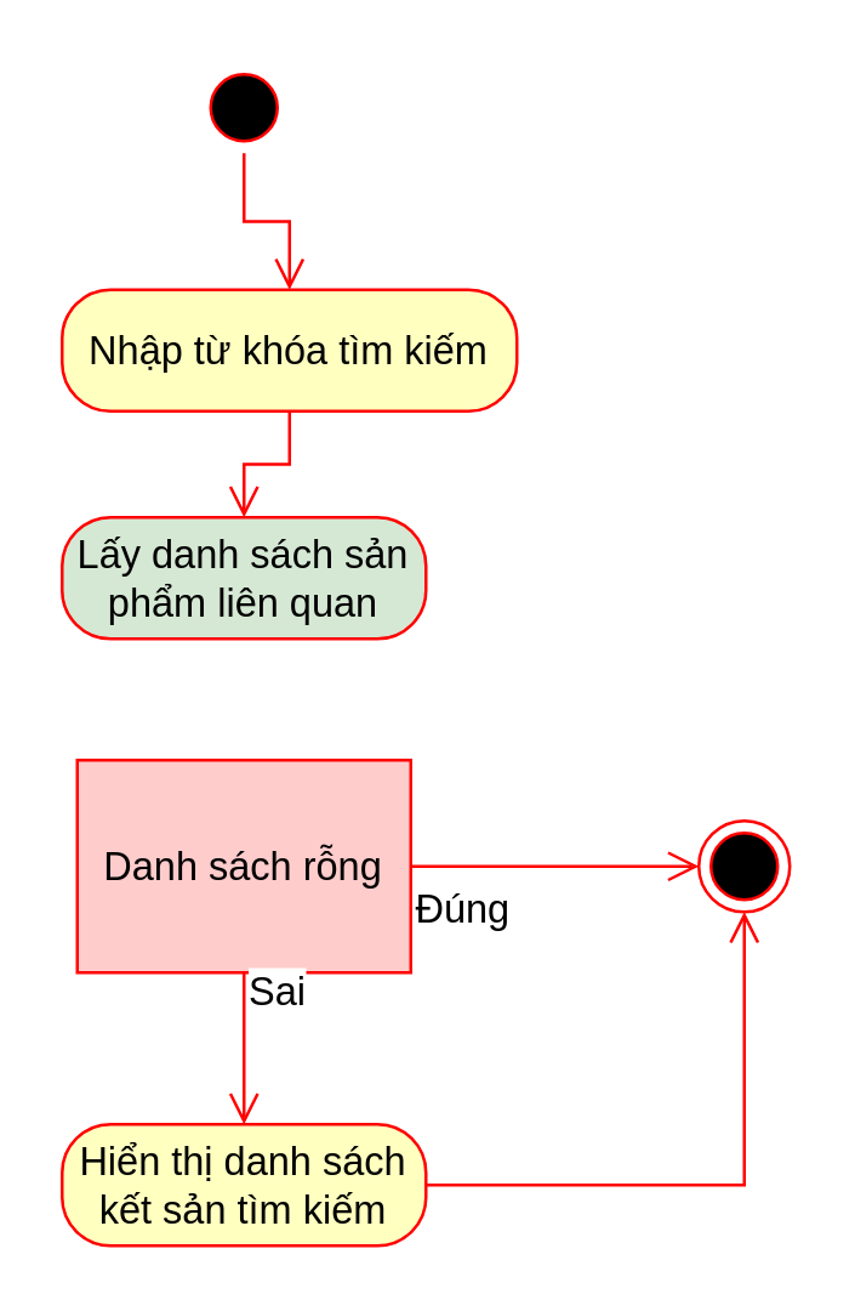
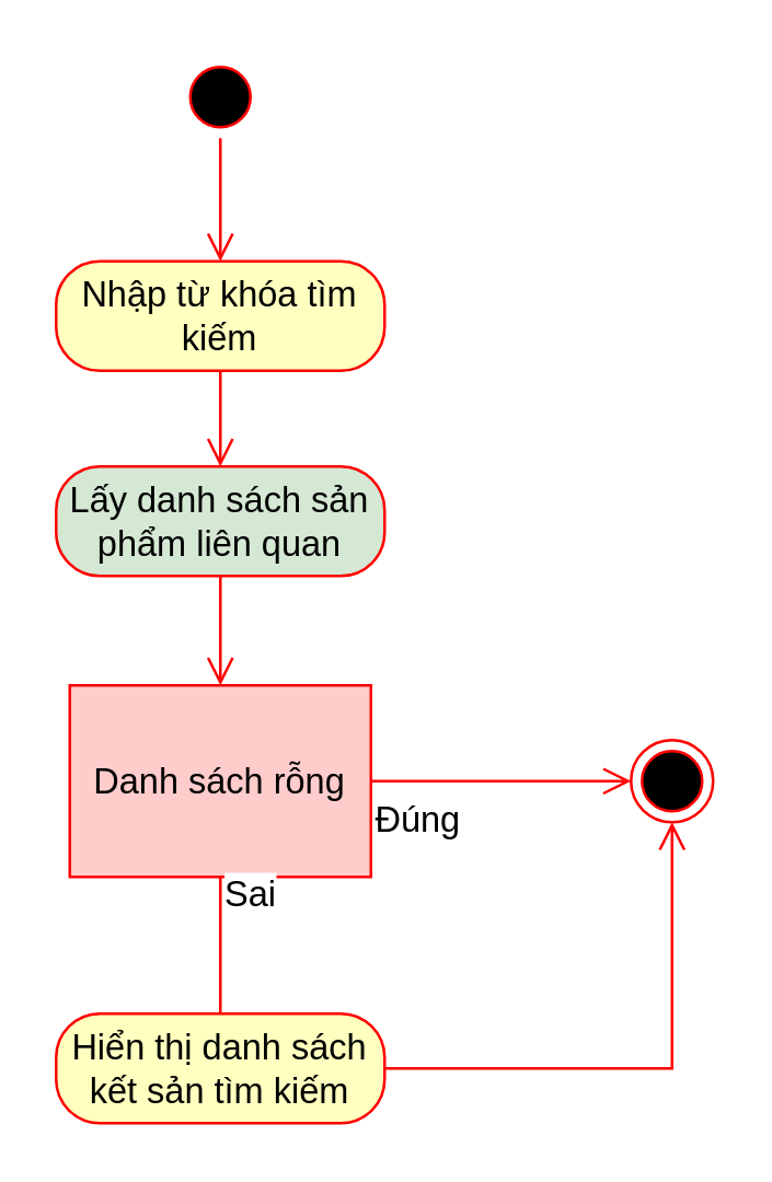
  <mxCell id="0" />
  <mxCell id="1" parent="0" />
  <mxCell id="2" value="" style="ellipse;html=1;shape=startState;fillColor=#000000;strokeColor=#ff0000;fontSize=13;" parent="1" vertex="1"><mxGeometry x="65" y="20" width="30" height="30" as="geometry" /></mxCell>
  <mxCell id="3" value="" style="edgeStyle=orthogonalEdgeStyle;html=1;verticalAlign=bottom;endArrow=open;endSize=8;strokeColor=#ff0000;rounded=0;entryX=0.5;entryY=0;entryDx=0;entryDy=0;fontSize=13;" parent="1" source="2" target="4" edge="1"><mxGeometry relative="1" as="geometry"><mxPoint x="80" y="115" as="targetPoint" /></mxGeometry></mxCell>
- <mxCell id="4" value="Nhập từ khóa tìm kiếm" style="rounded=1;whiteSpace=wrap;html=1;arcSize=40;fontColor=#000000;fillColor=#ffffc0;strokeColor=#ff0000;fontSize=13;" parent="1" vertex="1"><mxGeometry x="20" y="95" width="150" height="40" as="geometry" /></mxCell>
+ <mxCell id="4" value="Nhập từ khóa tìm kiếm" style="rounded=1;whiteSpace=wrap;html=1;arcSize=40;fontColor=#000000;fillColor=#ffffc0;strokeColor=#ff0000;fontSize=13;" parent="1" vertex="1"><mxGeometry x="20" y="95" width="120" height="40" as="geometry" /></mxCell>
  <mxCell id="5" value="" style="edgeStyle=orthogonalEdgeStyle;html=1;verticalAlign=bottom;endArrow=open;endSize=8;strokeColor=#ff0000;rounded=0;entryX=0.5;entryY=0;entryDx=0;entryDy=0;fontSize=13;exitX=0.5;exitY=1;exitDx=0;exitDy=0;" parent="1" source="4" target="9" edge="1"><mxGeometry relative="1" as="geometry"><mxPoint x="125" y="245" as="targetPoint" /></mxGeometry></mxCell>
  <mxCell id="6" value="Danh sách rỗng" style="whiteSpace=wrap;html=1;fillColor=#FFCCCC;strokeColor=#ff0000;fontSize=13;rounded=0;" parent="1" vertex="1"><mxGeometry x="25" y="250" width="110" height="70" as="geometry" /></mxCell>
- <mxCell id="7" value="Sai" style="edgeStyle=orthogonalEdgeStyle;html=1;align=left;verticalAlign=bottom;endArrow=open;endSize=8;strokeColor=#ff0000;rounded=0;fontSize=13;exitX=0.5;exitY=1;exitDx=0;exitDy=0;entryX=0.5;entryY=0;entryDx=0;entryDy=0;" parent="1" source="6" target="12" edge="1"><mxGeometry x="-0.333" relative="1" as="geometry"><mxPoint x="515" y="115" as="targetPoint" /><Array as="points"><mxPoint x="80" y="330" /><mxPoint x="80" y="330" /></Array><mxPoint x="280" y="230" as="sourcePoint" /><mxPoint as="offset" /></mxGeometry></mxCell>
+ <mxCell id="7" value="Sai" style="edgeStyle=orthogonalEdgeStyle;html=1;align=left;verticalAlign=bottom;endArrow=none;endSize=8;strokeColor=#ff0000;rounded=0;fontSize=13;exitX=0.5;exitY=1;exitDx=0;exitDy=0;entryX=0.5;entryY=0;entryDx=0;entryDy=0;" parent="1" source="6" target="12" edge="1"><mxGeometry x="-0.333" relative="1" as="geometry"><mxPoint x="515" y="115" as="targetPoint" /><Array as="points"><mxPoint x="80" y="330" /><mxPoint x="80" y="330" /></Array><mxPoint x="280" y="230" as="sourcePoint" /><mxPoint as="offset" /></mxGeometry></mxCell>
  <mxCell id="8" value="Đúng" style="edgeStyle=orthogonalEdgeStyle;html=1;align=left;verticalAlign=top;endArrow=open;endSize=8;strokeColor=#ff0000;rounded=0;exitX=1;exitY=0.5;exitDx=0;exitDy=0;entryX=0;entryY=0.5;entryDx=0;entryDy=0;fontSize=13;" parent="1" source="6" target="11" edge="1"><mxGeometry x="-1" relative="1" as="geometry"><mxPoint x="-95" y="345" as="targetPoint" /><Array as="points"><mxPoint x="210" y="285" /><mxPoint x="210" y="285" /></Array></mxGeometry></mxCell>
  <mxCell id="9" value="Lấy danh sách sản phẩm liên quan" style="rounded=1;whiteSpace=wrap;html=1;arcSize=40;fontColor=#000000;fillColor=#d5e8d4;strokeColor=#ff0000;fontSize=13;" parent="1" vertex="1"><mxGeometry x="20" y="170" width="120" height="40" as="geometry" /></mxCell>
+ <mxCell id="10" value="" style="edgeStyle=orthogonalEdgeStyle;html=1;verticalAlign=bottom;endArrow=open;endSize=8;strokeColor=#ff0000;rounded=0;entryX=0.5;entryY=0;entryDx=0;entryDy=0;fontSize=13;" parent="1" source="9" target="6" edge="1"><mxGeometry relative="1" as="geometry"><mxPoint x="285" y="265" as="targetPoint" /></mxGeometry></mxCell>
  <mxCell id="11" value="" style="ellipse;html=1;shape=endState;fillColor=#000000;strokeColor=#ff0000;fontSize=13;" parent="1" vertex="1"><mxGeometry x="230" y="270" width="30" height="30" as="geometry" /></mxCell>
  <mxCell id="12" value="Hiển thị danh sách kết sản tìm kiếm" style="rounded=1;whiteSpace=wrap;html=1;arcSize=40;fontColor=#000000;fillColor=#ffffc0;strokeColor=#ff0000;fontSize=13;" parent="1" vertex="1"><mxGeometry x="20" y="370" width="120" height="40" as="geometry" /></mxCell>
  <mxCell id="13" value="" style="edgeStyle=orthogonalEdgeStyle;html=1;verticalAlign=bottom;endArrow=open;endSize=8;strokeColor=#ff0000;rounded=0;entryX=0.5;entryY=1;entryDx=0;entryDy=0;exitX=1;exitY=0.5;exitDx=0;exitDy=0;fontSize=13;" parent="1" source="12" target="11" edge="1"><mxGeometry relative="1" as="geometry"><mxPoint x="565" y="235" as="targetPoint" /></mxGeometry></mxCell>
